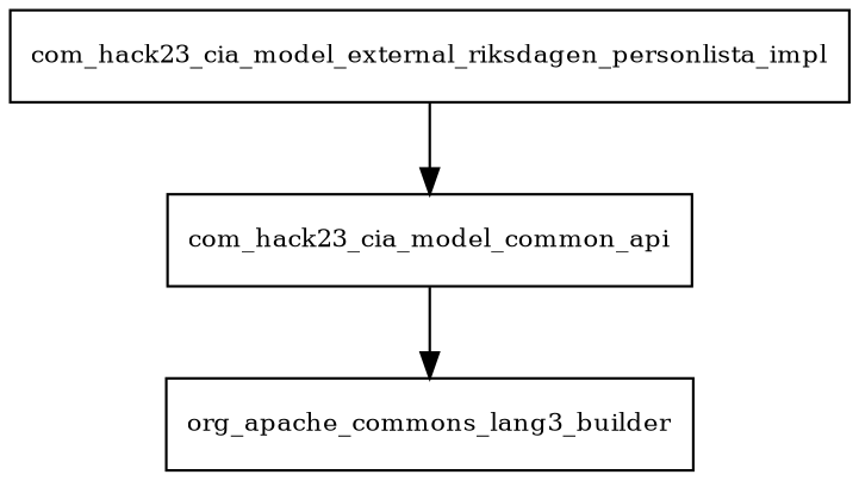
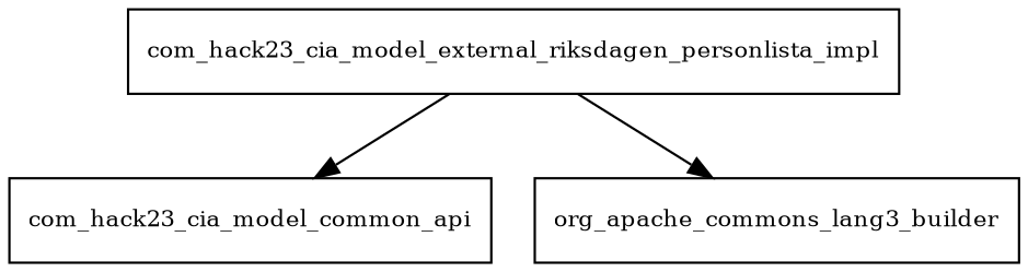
  digraph {
    node [fontsize=10.0 shape=box]
    com_hack23_cia_model_external_riksdagen_personlista_impl
    com_hack23_cia_model_common_api
    org_apache_commons_lang3_builder
    com_hack23_cia_model_external_riksdagen_personlista_impl -> com_hack23_cia_model_common_api
-   com_hack23_cia_model_common_api -> org_apache_commons_lang3_builder
+   com_hack23_cia_model_external_riksdagen_personlista_impl -> org_apache_commons_lang3_builder
  }
